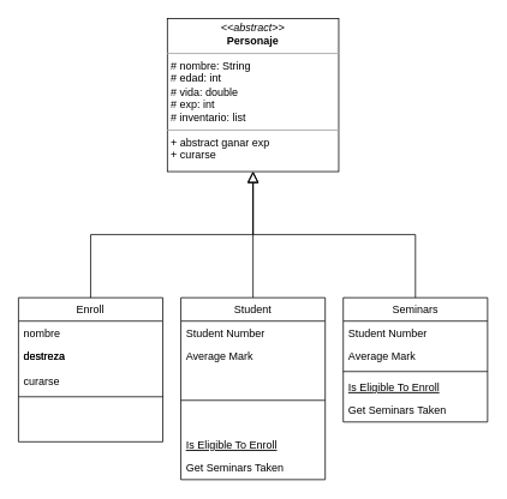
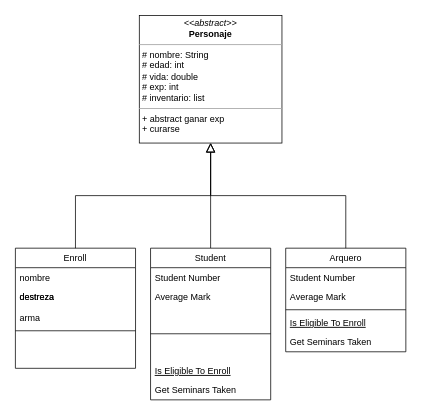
  <mxCell id="0" />
  <mxCell id="1" parent="0" />
  <mxCell id="2" value="Enroll" style="swimlane;fontStyle=0;align=center;verticalAlign=top;childLayout=stackLayout;horizontal=1;startSize=26;horizontalStack=0;resizeParent=1;resizeLast=0;collapsible=1;marginBottom=0;rounded=0;shadow=0;strokeWidth=1;" parent="1" vertex="1"><mxGeometry x="20" y="330" width="160" height="160" as="geometry"><mxRectangle x="130" y="380" width="160" height="26" as="alternateBounds" /></mxGeometry></mxCell>
  <mxCell id="3" value="nombre" style="text;align=left;verticalAlign=top;spacingLeft=4;spacingRight=4;overflow=hidden;rotatable=0;points=[[0,0.5],[1,0.5]];portConstraint=eastwest;" parent="2" vertex="1"><mxGeometry y="26" width="160" height="26" as="geometry" /></mxCell>
  <mxCell id="4" value="destreza&#10;" style="text;align=left;verticalAlign=top;spacingLeft=4;spacingRight=4;overflow=hidden;rotatable=0;points=[[0,0.5],[1,0.5]];portConstraint=eastwest;rounded=0;shadow=0;html=0;" parent="2" vertex="1"><mxGeometry y="52" width="160" height="28" as="geometry" /></mxCell>
- <mxCell id="5" value="curarse" style="text;align=left;verticalAlign=top;spacingLeft=4;spacingRight=4;overflow=hidden;rotatable=0;points=[[0,0.5],[1,0.5]];portConstraint=eastwest;" vertex="1" parent="2"><mxGeometry y="80" width="160" height="26" as="geometry" /></mxCell>
+ <mxCell id="5" value="arma" style="text;align=left;verticalAlign=top;spacingLeft=4;spacingRight=4;overflow=hidden;rotatable=0;points=[[0,0.5],[1,0.5]];portConstraint=eastwest;" vertex="1" parent="2"><mxGeometry y="80" width="160" height="26" as="geometry" /></mxCell>
  <mxCell id="6" value="" style="line;html=1;strokeWidth=1;align=left;verticalAlign=middle;spacingTop=-1;spacingLeft=3;spacingRight=3;rotatable=0;labelPosition=right;points=[];portConstraint=eastwest;" parent="2" vertex="1"><mxGeometry y="106" width="160" height="8" as="geometry" /></mxCell>
  <mxCell id="7" value="" style="endArrow=block;endSize=10;endFill=0;shadow=0;strokeWidth=1;rounded=0;edgeStyle=elbowEdgeStyle;elbow=vertical;entryX=0.5;entryY=1;entryDx=0;entryDy=0;exitX=0.5;exitY=0;exitDx=0;exitDy=0;" parent="1" source="2" target="9" edge="1"><mxGeometry width="160" relative="1" as="geometry"><mxPoint x="100" y="173" as="sourcePoint" /><mxPoint x="200" y="220" as="targetPoint" /></mxGeometry></mxCell>
  <mxCell id="8" value="" style="endArrow=block;endSize=10;endFill=0;shadow=0;strokeWidth=1;rounded=0;edgeStyle=elbowEdgeStyle;elbow=vertical;entryX=0.5;entryY=1;entryDx=0;entryDy=0;exitX=0.5;exitY=0;exitDx=0;exitDy=0;" parent="1" source="10" target="9" edge="1"><mxGeometry width="160" relative="1" as="geometry"><mxPoint x="280" y="330" as="sourcePoint" /><mxPoint x="200" y="220" as="targetPoint" /></mxGeometry></mxCell>
  <mxCell id="9" value="&lt;p style=&quot;margin: 0px ; margin-top: 4px ; text-align: center&quot;&gt;&lt;i&gt;&amp;lt;&amp;lt;abstract&amp;gt;&amp;gt;&lt;/i&gt;&lt;br&gt;&lt;b&gt;Personaje&lt;/b&gt;&lt;/p&gt;&lt;hr size=&quot;1&quot;&gt;&lt;p style=&quot;margin: 0px ; margin-left: 4px&quot;&gt;# nombre: String&lt;/p&gt;&lt;p style=&quot;margin: 0px ; margin-left: 4px&quot;&gt;# edad: int&lt;/p&gt;&lt;p style=&quot;margin: 0px ; margin-left: 4px&quot;&gt;# vida: double&lt;/p&gt;&lt;p style=&quot;margin: 0px ; margin-left: 4px&quot;&gt;# exp: int&lt;/p&gt;&lt;p style=&quot;margin: 0px ; margin-left: 4px&quot;&gt;&lt;span&gt;# inventario: list&lt;/span&gt;&lt;br&gt;&lt;/p&gt;&lt;hr size=&quot;1&quot;&gt;&lt;p style=&quot;margin: 0px ; margin-left: 4px&quot;&gt;+ abstract ganar exp&lt;br&gt;+ curarse&lt;/p&gt;" style="verticalAlign=top;align=left;overflow=fill;fontSize=12;fontFamily=Helvetica;html=1;" vertex="1" parent="1"><mxGeometry x="185" y="20" width="190" height="170" as="geometry" /></mxCell>
  <mxCell id="10" value="Student" style="swimlane;fontStyle=0;align=center;verticalAlign=top;childLayout=stackLayout;horizontal=1;startSize=26;horizontalStack=0;resizeParent=1;resizeLast=0;collapsible=1;marginBottom=0;rounded=0;shadow=0;strokeWidth=1;" vertex="1" parent="1"><mxGeometry x="200" y="330" width="160" height="202" as="geometry"><mxRectangle x="130" y="380" width="160" height="26" as="alternateBounds" /></mxGeometry></mxCell>
  <mxCell id="11" value="Student Number" style="text;align=left;verticalAlign=top;spacingLeft=4;spacingRight=4;overflow=hidden;rotatable=0;points=[[0,0.5],[1,0.5]];portConstraint=eastwest;" vertex="1" parent="10"><mxGeometry y="26" width="160" height="26" as="geometry" /></mxCell>
  <mxCell id="12" value="Average Mark" style="text;align=left;verticalAlign=top;spacingLeft=4;spacingRight=4;overflow=hidden;rotatable=0;points=[[0,0.5],[1,0.5]];portConstraint=eastwest;rounded=0;shadow=0;html=0;" vertex="1" parent="10"><mxGeometry y="52" width="160" height="26" as="geometry" /></mxCell>
  <mxCell id="13" value="" style="line;html=1;strokeWidth=1;align=left;verticalAlign=middle;spacingTop=-1;spacingLeft=3;spacingRight=3;rotatable=0;labelPosition=right;points=[];portConstraint=eastwest;" vertex="1" parent="10"><mxGeometry y="78" width="160" height="72" as="geometry" /></mxCell>
  <mxCell id="14" value="Is Eligible To Enroll" style="text;align=left;verticalAlign=top;spacingLeft=4;spacingRight=4;overflow=hidden;rotatable=0;points=[[0,0.5],[1,0.5]];portConstraint=eastwest;fontStyle=4" vertex="1" parent="10"><mxGeometry y="150" width="160" height="26" as="geometry" /></mxCell>
  <mxCell id="15" value="Get Seminars Taken" style="text;align=left;verticalAlign=top;spacingLeft=4;spacingRight=4;overflow=hidden;rotatable=0;points=[[0,0.5],[1,0.5]];portConstraint=eastwest;" vertex="1" parent="10"><mxGeometry y="176" width="160" height="26" as="geometry" /></mxCell>
- <mxCell id="16" value="Seminars" style="swimlane;fontStyle=0;align=center;verticalAlign=top;childLayout=stackLayout;horizontal=1;startSize=26;horizontalStack=0;resizeParent=1;resizeLast=0;collapsible=1;marginBottom=0;rounded=0;shadow=0;strokeWidth=1;" vertex="1" parent="1"><mxGeometry x="380" y="330" width="160" height="138" as="geometry"><mxRectangle x="130" y="380" width="160" height="26" as="alternateBounds" /></mxGeometry></mxCell>
+ <mxCell id="16" value="Arquero" style="swimlane;fontStyle=0;align=center;verticalAlign=top;childLayout=stackLayout;horizontal=1;startSize=26;horizontalStack=0;resizeParent=1;resizeLast=0;collapsible=1;marginBottom=0;rounded=0;shadow=0;strokeWidth=1;" vertex="1" parent="1"><mxGeometry x="380" y="330" width="160" height="138" as="geometry"><mxRectangle x="130" y="380" width="160" height="26" as="alternateBounds" /></mxGeometry></mxCell>
  <mxCell id="17" value="Student Number" style="text;align=left;verticalAlign=top;spacingLeft=4;spacingRight=4;overflow=hidden;rotatable=0;points=[[0,0.5],[1,0.5]];portConstraint=eastwest;" vertex="1" parent="16"><mxGeometry y="26" width="160" height="26" as="geometry" /></mxCell>
  <mxCell id="18" value="Average Mark" style="text;align=left;verticalAlign=top;spacingLeft=4;spacingRight=4;overflow=hidden;rotatable=0;points=[[0,0.5],[1,0.5]];portConstraint=eastwest;rounded=0;shadow=0;html=0;" vertex="1" parent="16"><mxGeometry y="52" width="160" height="26" as="geometry" /></mxCell>
  <mxCell id="19" value="" style="line;html=1;strokeWidth=1;align=left;verticalAlign=middle;spacingTop=-1;spacingLeft=3;spacingRight=3;rotatable=0;labelPosition=right;points=[];portConstraint=eastwest;" vertex="1" parent="16"><mxGeometry y="78" width="160" height="8" as="geometry" /></mxCell>
  <mxCell id="20" value="Is Eligible To Enroll" style="text;align=left;verticalAlign=top;spacingLeft=4;spacingRight=4;overflow=hidden;rotatable=0;points=[[0,0.5],[1,0.5]];portConstraint=eastwest;fontStyle=4" vertex="1" parent="16"><mxGeometry y="86" width="160" height="26" as="geometry" /></mxCell>
  <mxCell id="21" value="Get Seminars Taken" style="text;align=left;verticalAlign=top;spacingLeft=4;spacingRight=4;overflow=hidden;rotatable=0;points=[[0,0.5],[1,0.5]];portConstraint=eastwest;" vertex="1" parent="16"><mxGeometry y="112" width="160" height="26" as="geometry" /></mxCell>
  <mxCell id="22" value="destreza&#10;" style="text;align=left;verticalAlign=top;spacingLeft=4;spacingRight=4;overflow=hidden;rotatable=0;points=[[0,0.5],[1,0.5]];portConstraint=eastwest;rounded=0;shadow=0;html=0;" vertex="1" parent="1"><mxGeometry x="20" y="382" width="160" height="28" as="geometry" /></mxCell>
  <mxCell id="23" value="" style="endArrow=block;endSize=10;endFill=0;shadow=0;strokeWidth=1;rounded=0;edgeStyle=elbowEdgeStyle;elbow=vertical;entryX=0.5;entryY=1;entryDx=0;entryDy=0;exitX=0.5;exitY=0;exitDx=0;exitDy=0;" edge="1" parent="1" source="16" target="9"><mxGeometry width="160" relative="1" as="geometry"><mxPoint x="330" y="350" as="sourcePoint" /><mxPoint x="165" y="200" as="targetPoint" /></mxGeometry></mxCell>
